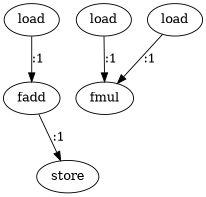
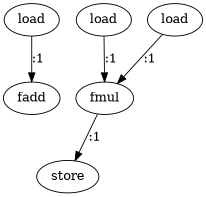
  digraph {
    n1 [label=load]
    n2 [label=fadd]
    n3 [label=store]
    n4 [label=load]
    n5 [label=fmul]
    n6 [label=load]
    n1 -> n2 [label=":1"]
-   n2 -> n3 [label=":1"]
+   n5 -> n3 [label=":1"]
    n4 -> n5 [label=":1"]
    n6 -> n5 [label=":1"]
  }
